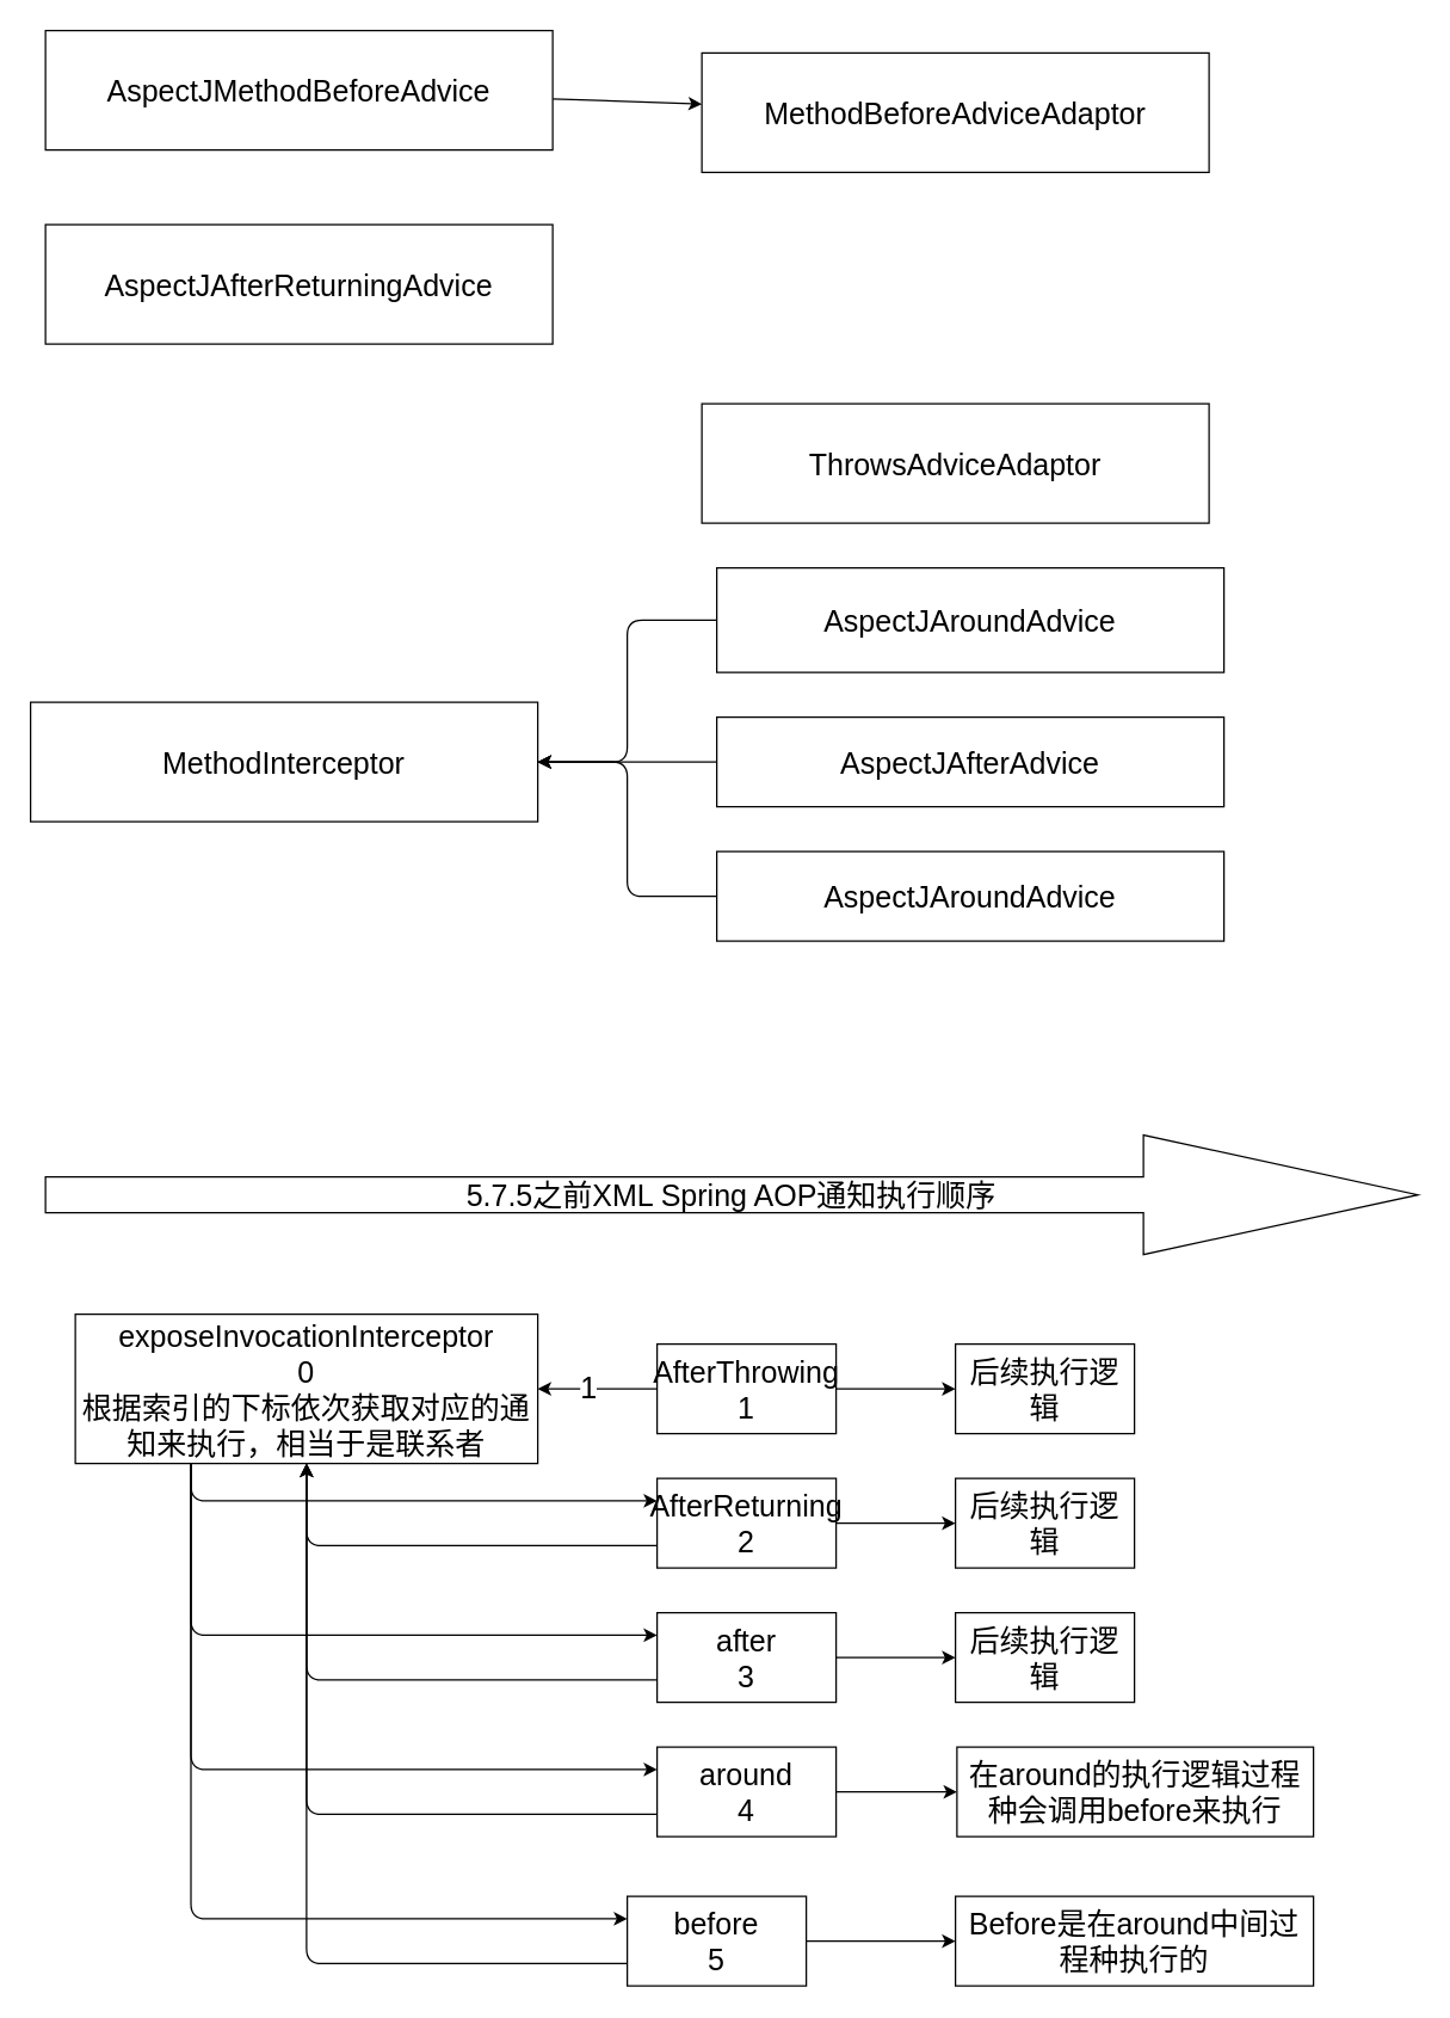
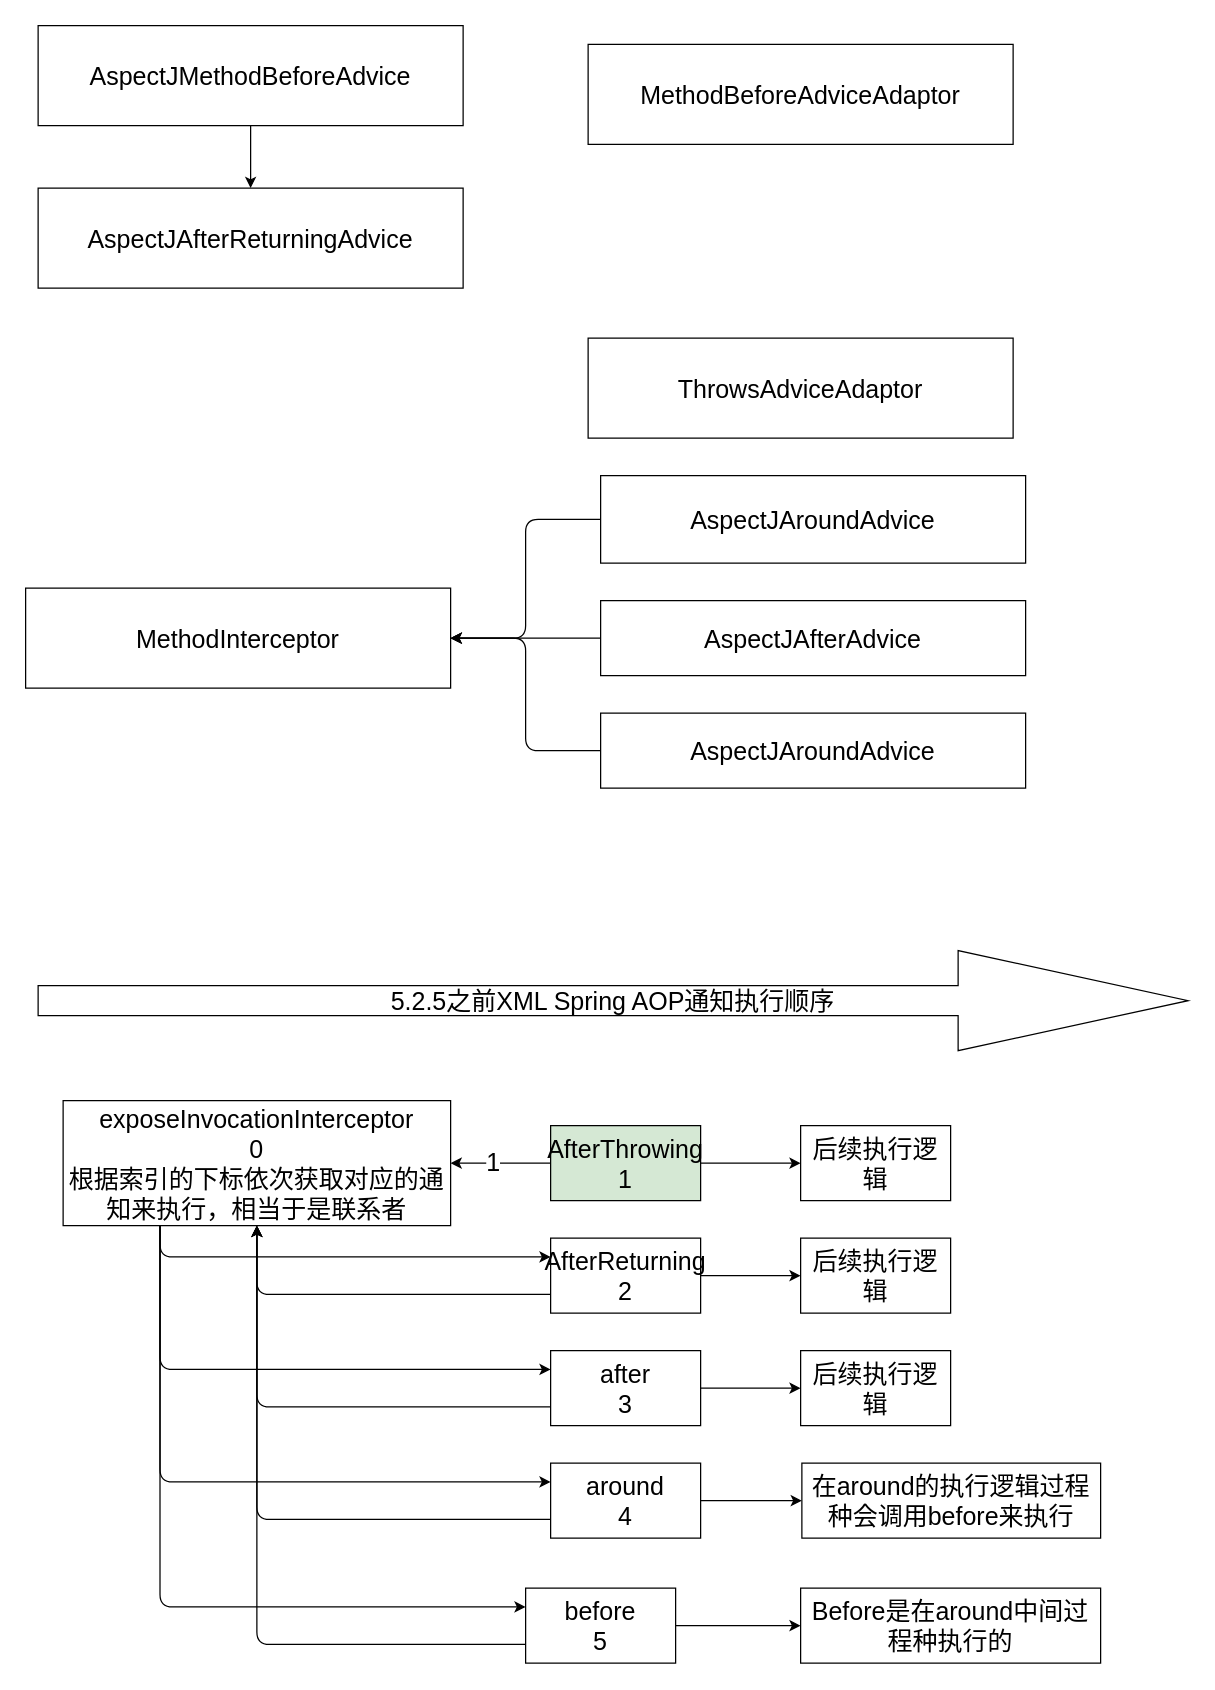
  <mxCell id="0" />
  <mxCell id="1" parent="0" />
  <mxCell id="2" value="MethodBeforeAdviceAdaptor" style="whiteSpace=wrap;html=1;fontSize=20;" vertex="1" parent="1"><mxGeometry x="470" y="35" width="340" height="80" as="geometry" /></mxCell>
  <mxCell id="3" value="ThrowsAdviceAdaptor" style="whiteSpace=wrap;html=1;fontSize=20;" vertex="1" parent="1"><mxGeometry x="470" y="270" width="340" height="80" as="geometry" /></mxCell>
  <mxCell id="4" value="MethodInterceptor" style="whiteSpace=wrap;html=1;fontSize=20;" vertex="1" parent="1"><mxGeometry x="20" y="470" width="340" height="80" as="geometry" /></mxCell>
  <mxCell id="5" style="edgeStyle=elbowEdgeStyle;html=1;exitX=0;exitY=0.5;exitDx=0;exitDy=0;entryX=1;entryY=0.5;entryDx=0;entryDy=0;fontSize=20;" edge="1" parent="1" source="6" target="4"><mxGeometry relative="1" as="geometry" /></mxCell>
  <mxCell id="6" value="AspectJAroundAdvice" style="whiteSpace=wrap;html=1;fontSize=20;" vertex="1" parent="1"><mxGeometry x="480" y="380" width="340" height="70" as="geometry" /></mxCell>
  <mxCell id="7" style="edgeStyle=elbowEdgeStyle;html=1;exitX=0;exitY=0.5;exitDx=0;exitDy=0;fontSize=20;" edge="1" parent="1" source="8" target="4"><mxGeometry relative="1" as="geometry" /></mxCell>
  <mxCell id="8" value="AspectJAfterAdvice" style="whiteSpace=wrap;html=1;fontSize=20;" vertex="1" parent="1"><mxGeometry x="480" y="480" width="340" height="60" as="geometry" /></mxCell>
  <mxCell id="9" style="edgeStyle=elbowEdgeStyle;html=1;exitX=0;exitY=0.5;exitDx=0;exitDy=0;fontSize=20;" edge="1" parent="1" source="10" target="4"><mxGeometry relative="1" as="geometry" /></mxCell>
  <mxCell id="10" value="AspectJAroundAdvice" style="whiteSpace=wrap;html=1;fontSize=20;" vertex="1" parent="1"><mxGeometry x="480" y="570" width="340" height="60" as="geometry" /></mxCell>
- <mxCell id="11" value="" style="edgeStyle=none;html=1;fontSize=20;" edge="1" parent="1" source="12" target="2"><mxGeometry relative="1" as="geometry" /></mxCell>
+ <mxCell id="11" value="" style="edgeStyle=none;html=1;fontSize=20;" edge="1" parent="1" source="12" target="13"><mxGeometry relative="1" as="geometry" /></mxCell>
  <mxCell id="12" value="AspectJMethodBeforeAdvice" style="whiteSpace=wrap;html=1;fontSize=20;" vertex="1" parent="1"><mxGeometry x="30" y="20" width="340" height="80" as="geometry" /></mxCell>
  <mxCell id="13" value="AspectJAfterReturningAdvice" style="whiteSpace=wrap;html=1;fontSize=20;" vertex="1" parent="1"><mxGeometry x="30" y="150" width="340" height="80" as="geometry" /></mxCell>
  <mxCell id="14" style="edgeStyle=orthogonalEdgeStyle;html=1;exitX=0.25;exitY=1;exitDx=0;exitDy=0;entryX=0;entryY=0.25;entryDx=0;entryDy=0;fontSize=20;" edge="1" parent="1" source="18" target="31"><mxGeometry relative="1" as="geometry" /></mxCell>
  <mxCell id="15" style="edgeStyle=orthogonalEdgeStyle;html=1;exitX=0.25;exitY=1;exitDx=0;exitDy=0;entryX=0;entryY=0.25;entryDx=0;entryDy=0;fontSize=20;" edge="1" parent="1" source="18" target="34"><mxGeometry relative="1" as="geometry" /></mxCell>
  <mxCell id="16" style="edgeStyle=orthogonalEdgeStyle;html=1;exitX=0.25;exitY=1;exitDx=0;exitDy=0;entryX=0;entryY=0.25;entryDx=0;entryDy=0;fontSize=20;" edge="1" parent="1" source="18" target="37"><mxGeometry relative="1" as="geometry" /></mxCell>
  <mxCell id="17" style="edgeStyle=orthogonalEdgeStyle;html=1;exitX=0.25;exitY=1;exitDx=0;exitDy=0;entryX=0;entryY=0.25;entryDx=0;entryDy=0;fontSize=20;" edge="1" parent="1" source="18" target="21"><mxGeometry relative="1" as="geometry" /></mxCell>
  <mxCell id="18" value="exposeInvocationInterceptor&lt;br&gt;0&lt;br&gt;根据索引的下标依次获取对应的通知来执行，相当于是联系者" style="whiteSpace=wrap;html=1;fontSize=20;" vertex="1" parent="1"><mxGeometry x="50" y="880" width="310" height="100" as="geometry" /></mxCell>
  <mxCell id="19" value="" style="edgeStyle=orthogonalEdgeStyle;html=1;fontSize=20;" edge="1" parent="1" source="21" target="28"><mxGeometry relative="1" as="geometry" /></mxCell>
  <mxCell id="20" style="edgeStyle=orthogonalEdgeStyle;html=1;exitX=0;exitY=0.75;exitDx=0;exitDy=0;entryX=0.5;entryY=1;entryDx=0;entryDy=0;fontSize=20;" edge="1" parent="1" source="21" target="18"><mxGeometry relative="1" as="geometry" /></mxCell>
  <mxCell id="21" value="AfterReturning&lt;br&gt;2" style="whiteSpace=wrap;html=1;fontSize=20;" vertex="1" parent="1"><mxGeometry x="440" y="990" width="120" height="60" as="geometry" /></mxCell>
  <mxCell id="22" value="" style="edgeStyle=orthogonalEdgeStyle;html=1;fontSize=20;" edge="1" parent="1" source="25" target="27"><mxGeometry relative="1" as="geometry" /></mxCell>
  <mxCell id="23" value="" style="edgeStyle=orthogonalEdgeStyle;html=1;fontSize=20;" edge="1" parent="1" source="25" target="18"><mxGeometry relative="1" as="geometry" /></mxCell>
  <mxCell id="24" value="1" style="edgeLabel;html=1;align=center;verticalAlign=middle;resizable=0;points=[];fontSize=20;" vertex="1" connectable="0" parent="23"><mxGeometry x="0.187" y="-2" relative="1" as="geometry"><mxPoint as="offset" /></mxGeometry></mxCell>
- <mxCell id="25" value="AfterThrowing&lt;br&gt;1" style="whiteSpace=wrap;html=1;fontSize=20;" vertex="1" parent="1"><mxGeometry x="440" y="900" width="120" height="60" as="geometry" /></mxCell>
- <mxCell id="26" value="5.7.5之前XML Spring AOP通知执行顺序" style="shape=singleArrow;whiteSpace=wrap;html=1;fontSize=20;" vertex="1" parent="1"><mxGeometry x="30" y="760" width="920" height="80" as="geometry" /></mxCell>
+ <mxCell id="25" value="AfterThrowing&lt;br&gt;1" style="whiteSpace=wrap;html=1;fontSize=20;fillColor=#d5e8d4;" vertex="1" parent="1"><mxGeometry x="440" y="900" width="120" height="60" as="geometry" /></mxCell>
+ <mxCell id="26" value="5.2.5之前XML Spring AOP通知执行顺序" style="shape=singleArrow;whiteSpace=wrap;html=1;fontSize=20;" vertex="1" parent="1"><mxGeometry x="30" y="760" width="920" height="80" as="geometry" /></mxCell>
  <mxCell id="27" value="后续执行逻辑" style="whiteSpace=wrap;html=1;fontSize=20;" vertex="1" parent="1"><mxGeometry x="640" y="900" width="120" height="60" as="geometry" /></mxCell>
  <mxCell id="28" value="&lt;span&gt;后续执行逻辑&lt;/span&gt;" style="whiteSpace=wrap;html=1;fontSize=20;" vertex="1" parent="1"><mxGeometry x="640" y="990" width="120" height="60" as="geometry" /></mxCell>
  <mxCell id="29" style="edgeStyle=orthogonalEdgeStyle;html=1;exitX=0;exitY=0.75;exitDx=0;exitDy=0;entryX=0.5;entryY=1;entryDx=0;entryDy=0;fontSize=20;" edge="1" parent="1" source="31" target="18"><mxGeometry relative="1" as="geometry" /></mxCell>
  <mxCell id="30" value="" style="edgeStyle=orthogonalEdgeStyle;html=1;fontSize=20;" edge="1" parent="1" source="31" target="38"><mxGeometry relative="1" as="geometry" /></mxCell>
  <mxCell id="31" value="after&lt;br&gt;3" style="whiteSpace=wrap;html=1;fontSize=20;" vertex="1" parent="1"><mxGeometry x="440" y="1080" width="120" height="60" as="geometry" /></mxCell>
  <mxCell id="32" style="edgeStyle=orthogonalEdgeStyle;html=1;exitX=0;exitY=0.75;exitDx=0;exitDy=0;entryX=0.5;entryY=1;entryDx=0;entryDy=0;fontSize=20;" edge="1" parent="1" source="34" target="18"><mxGeometry relative="1" as="geometry" /></mxCell>
  <mxCell id="33" value="" style="edgeStyle=orthogonalEdgeStyle;html=1;fontSize=20;" edge="1" parent="1" source="34" target="39"><mxGeometry relative="1" as="geometry" /></mxCell>
  <mxCell id="34" value="around&lt;br&gt;4" style="whiteSpace=wrap;html=1;fontSize=20;" vertex="1" parent="1"><mxGeometry x="440" y="1170" width="120" height="60" as="geometry" /></mxCell>
  <mxCell id="35" style="edgeStyle=orthogonalEdgeStyle;html=1;exitX=0;exitY=0.75;exitDx=0;exitDy=0;fontSize=20;" edge="1" parent="1" source="37" target="18"><mxGeometry relative="1" as="geometry" /></mxCell>
  <mxCell id="36" value="" style="edgeStyle=orthogonalEdgeStyle;html=1;fontSize=20;" edge="1" parent="1" source="37" target="40"><mxGeometry relative="1" as="geometry" /></mxCell>
  <mxCell id="37" value="before&lt;br&gt;5" style="whiteSpace=wrap;html=1;fontSize=20;" vertex="1" parent="1"><mxGeometry x="420" y="1270" width="120" height="60" as="geometry" /></mxCell>
  <mxCell id="38" value="&lt;span&gt;后续执行逻辑&lt;/span&gt;" style="whiteSpace=wrap;html=1;fontSize=20;" vertex="1" parent="1"><mxGeometry x="640" y="1080" width="120" height="60" as="geometry" /></mxCell>
  <mxCell id="39" value="在around的执行逻辑过程种会调用before来执行" style="whiteSpace=wrap;html=1;fontSize=20;" vertex="1" parent="1"><mxGeometry x="641" y="1170" width="239" height="60" as="geometry" /></mxCell>
  <mxCell id="40" value="&lt;span&gt;Before是在around中间过程种执行的&lt;/span&gt;" style="whiteSpace=wrap;html=1;fontSize=20;" vertex="1" parent="1"><mxGeometry x="640" y="1270" width="240" height="60" as="geometry" /></mxCell>
